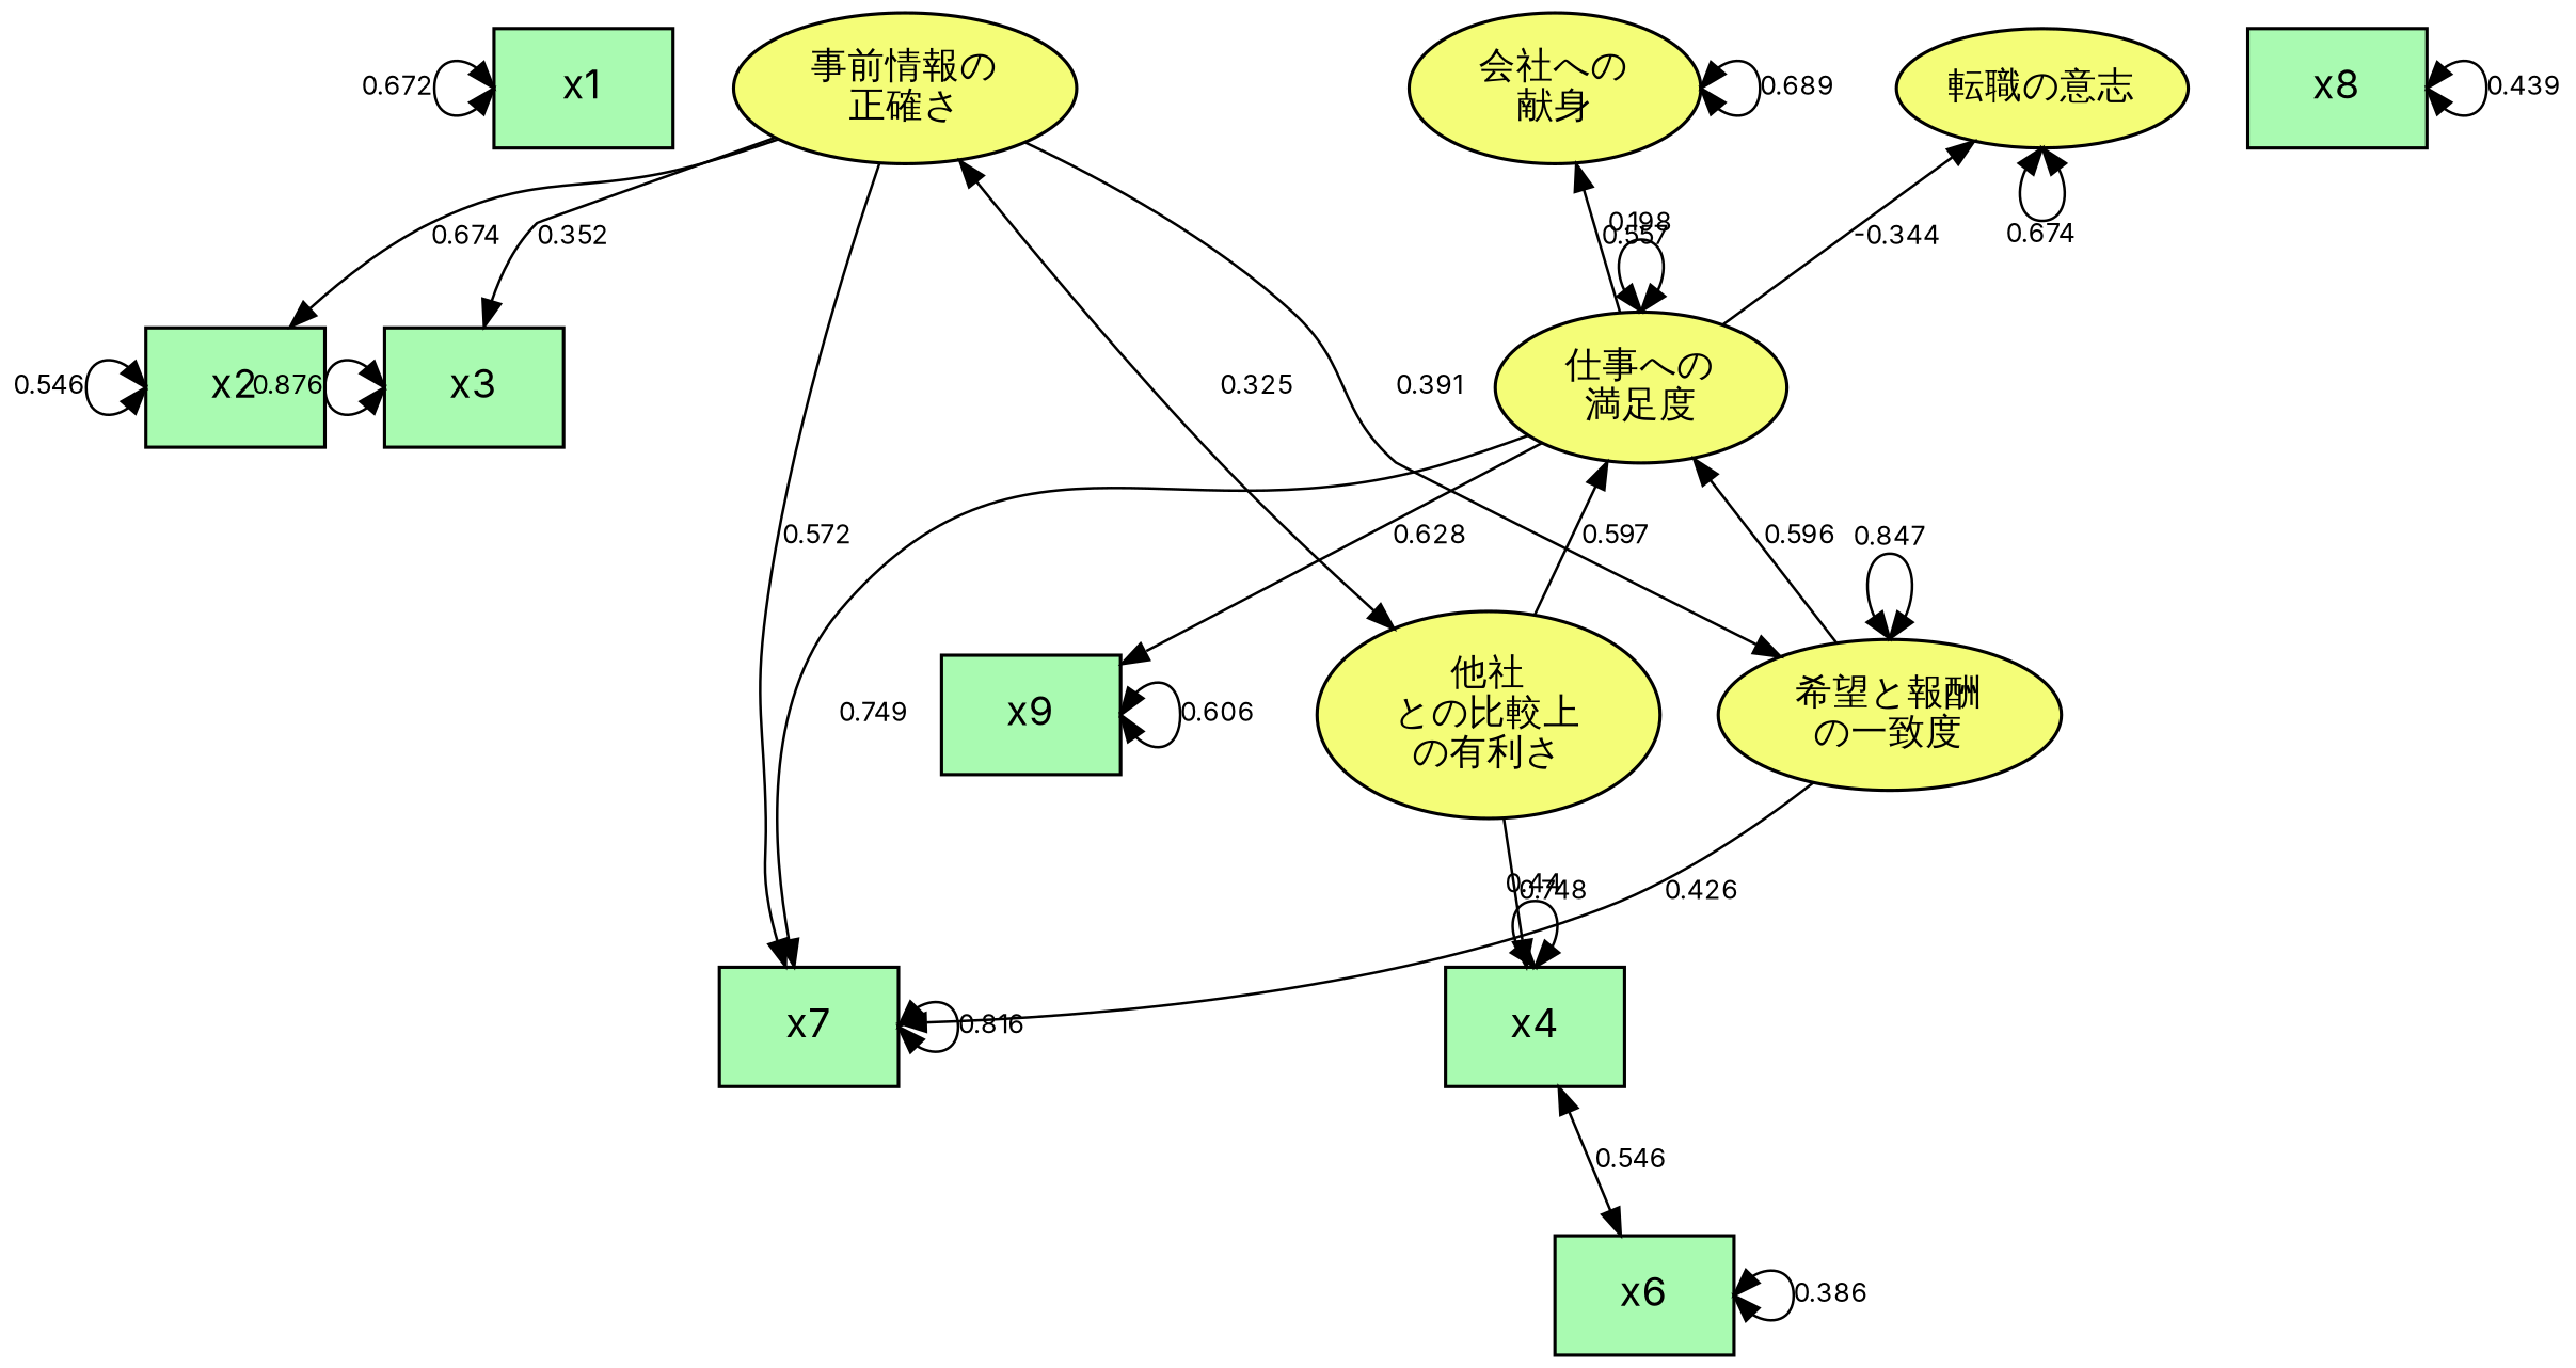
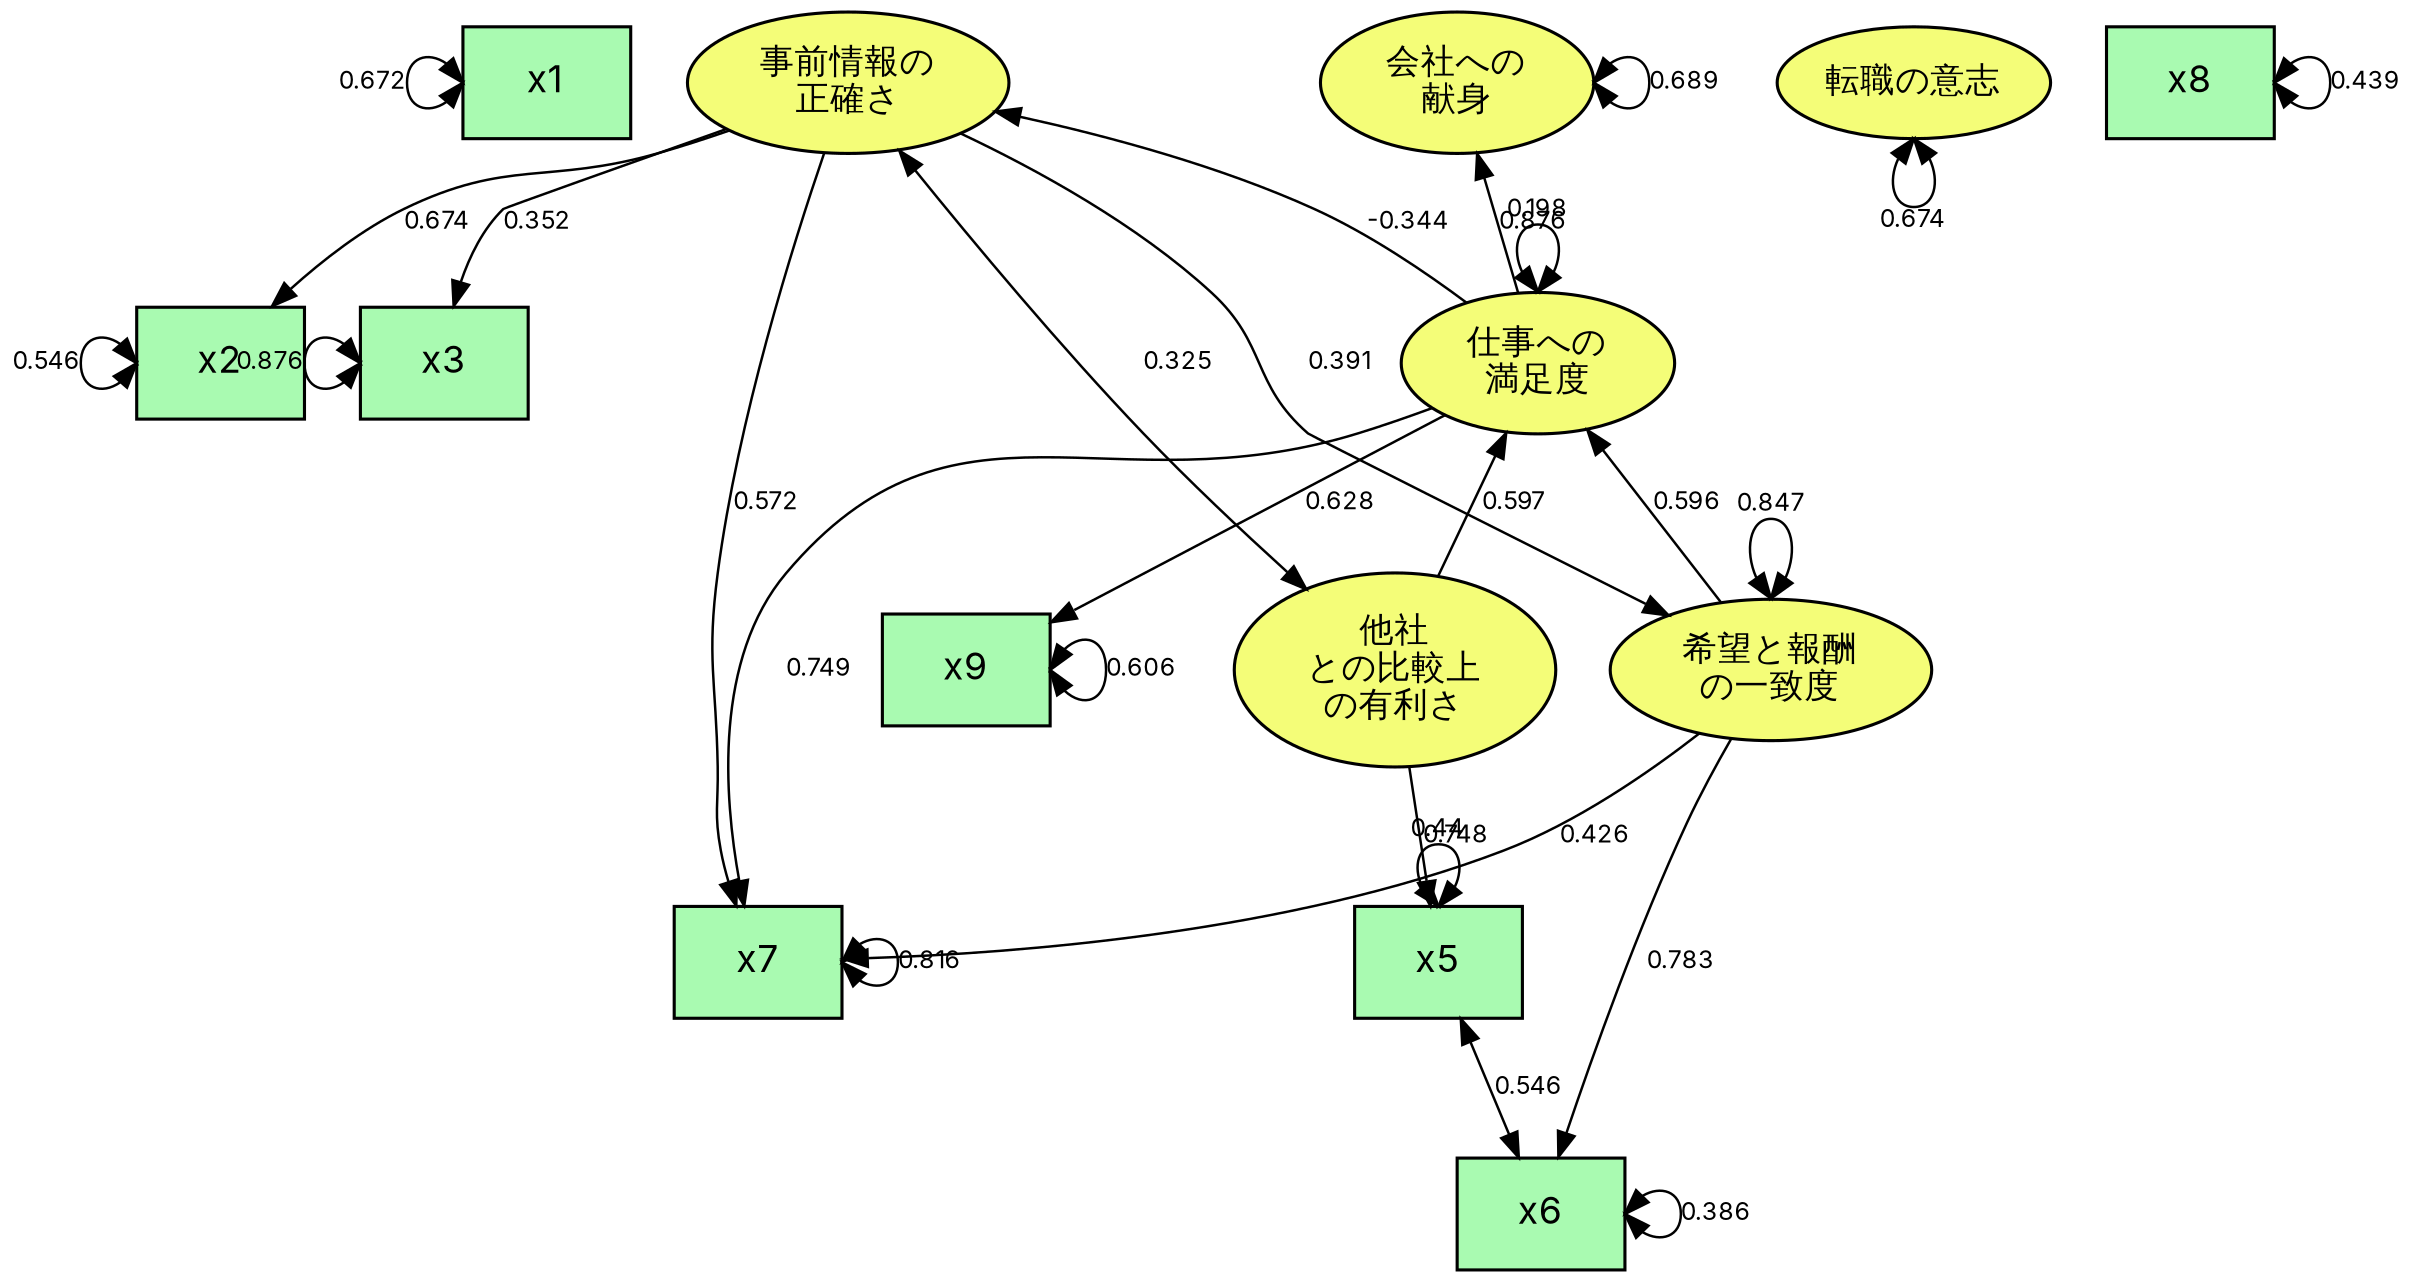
  digraph {
    fontname=Inter
    ordering=out
    rankdir=TB
    splines=true
    node [fillcolor="#a9fab1" fontname=Inter fontsize=12 shape=box style=filled]
    edge [arrowsize=0.8 dir=both fontname=Inter fontsize=8 penwidth=0.8]
    x1
    x2
    x3
-   x5 [label=x4]
+   x5
    x6
    x7
    x8
    x9
    n9 [fillcolor="#f4fd78" fontsize=11 label="事前情報の\n正確さ" shape=ellipse]
    n10 [fillcolor="#f4fd78" fontsize=11 label="他社\nとの比較上\nの有利さ" shape=ellipse]
    n11 [fillcolor="#f4fd78" fontsize=11 label="希望と報酬\nの一致度" shape=ellipse]
    n12 [fillcolor="#f4fd78" fontsize=11 label="仕事への\n満足度" shape=ellipse]
    n13 [fillcolor="#f4fd78" fontsize=11 label="会社への\n献身" shape=ellipse]
    n14 [fillcolor="#f4fd78" fontsize=11 label="転職の意志" shape=ellipse]
    x1 -> x1 [headport=w label=0.672 tailport=w]
    x2 -> x2 [headport=w label=0.546 tailport=w]
    x3 -> x3 [headport=w label=0.876 tailport=w]
    x5 -> x5 [headport=n label=0.44 tailport=n]
    x5 -> x6 [label=0.546]
    x6 -> x6 [headport=e label=0.386 tailport=e]
    x7 -> x7 [headport=e label=0.816 tailport=e]
    x8 -> x8 [headport=e label=0.439 tailport=e]
    x9 -> x9 [headport=e label=0.606 tailport=e]
    n9 -> x2 [label=0.674 dir=""]
    n9 -> x3 [label=0.352 dir=""]
    n9 -> x7 [label=0.572 dir=""]
    n9 -> n10 [label=0.325]
    n10 -> x5 [label=0.748 dir=""]
+   n11 -> x6 [label=0.783 dir=""]
    n11 -> x7 [label=0.426 dir=""]
    n11 -> n9 [dir=back label=0.391]
    n11 -> n11 [headport=n label=0.847 tailport=n]
    n12 -> x7 [label=0.749 dir=""]
    n12 -> x9 [label=0.628 dir=""]
    n12 -> n10 [dir=back label=0.597]
    n12 -> n11 [dir=back label=0.596]
    n12 -> n12 [headport=n label=0.198 tailport=n]
-   n13 -> n12 [dir=back label=0.557]
+   n13 -> n12 [dir=back label=0.876]
    n13 -> n13 [headport=e label=0.689 tailport=e]
-   n14 -> n12 [dir=back label=-0.344]
+   n9 -> n12 [dir=back label=-0.344]
    n14 -> n14 [headport=s label=0.674 tailport=s]
  }
